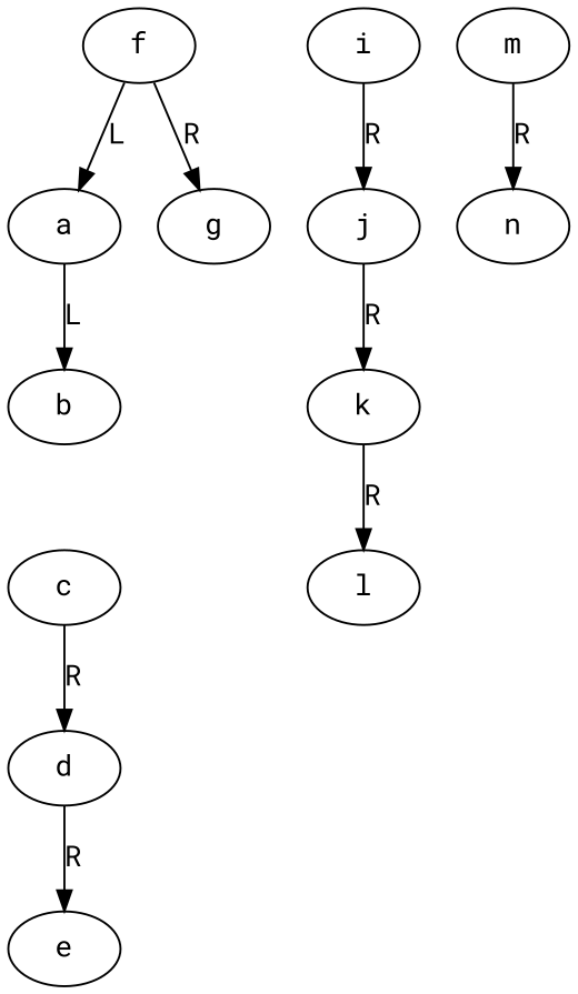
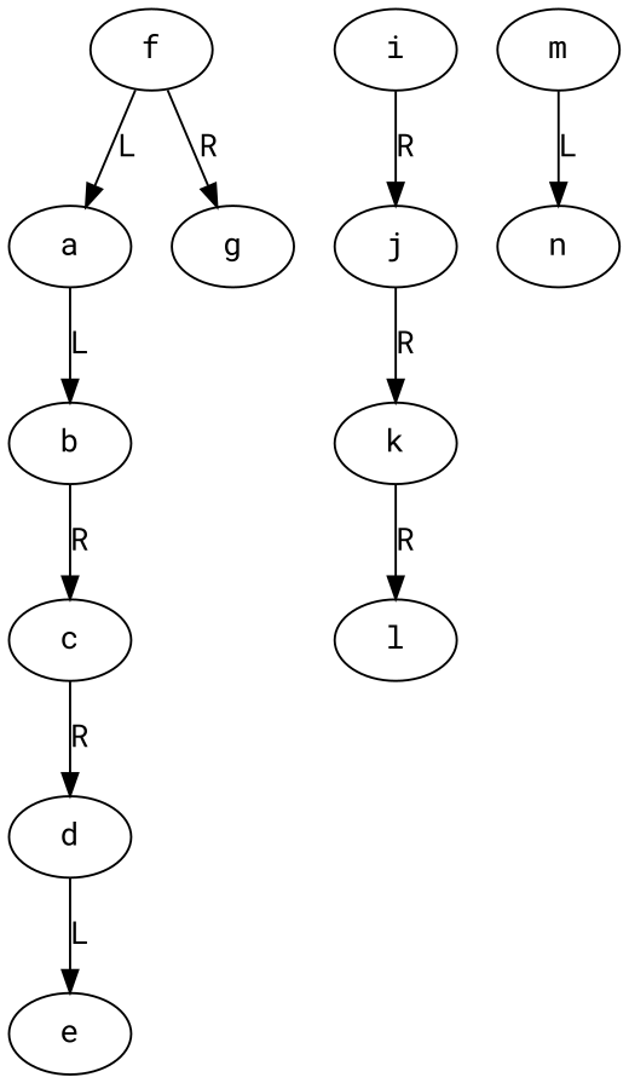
  digraph {
    fontname="Roboto Mono"
    node [fontname="Roboto Mono"]
    edge [fontname="Roboto Mono"]
    f
    a
    g
    b
    c
    d
    e
    i
    j
    k
    l
    m
    n
    f -> a [label=L]
    f -> g [label=R]
    a -> b [label=L]
+   b -> c [label=R]
    c -> d [label=R]
-   d -> e [label=R]
+   d -> e [label=L]
    i -> j [label=R]
    j -> k [label=R]
    k -> l [label=R]
-   m -> n [label=R]
+   m -> n [label=L]
  }
